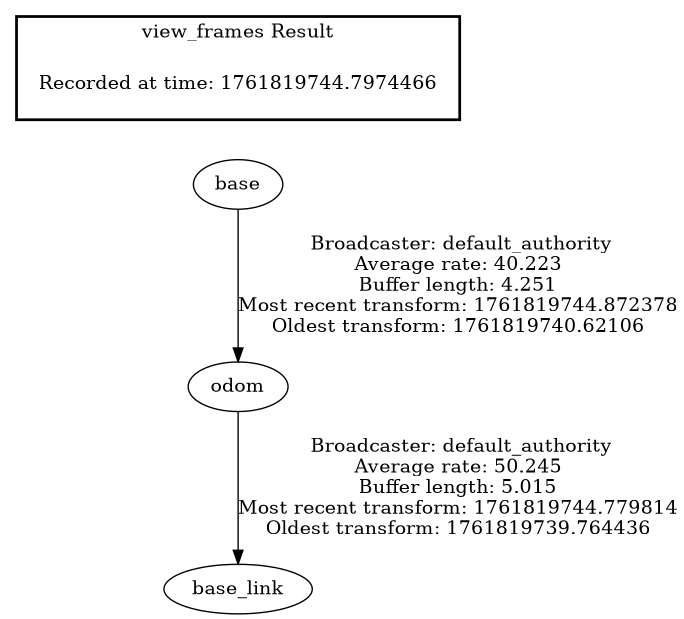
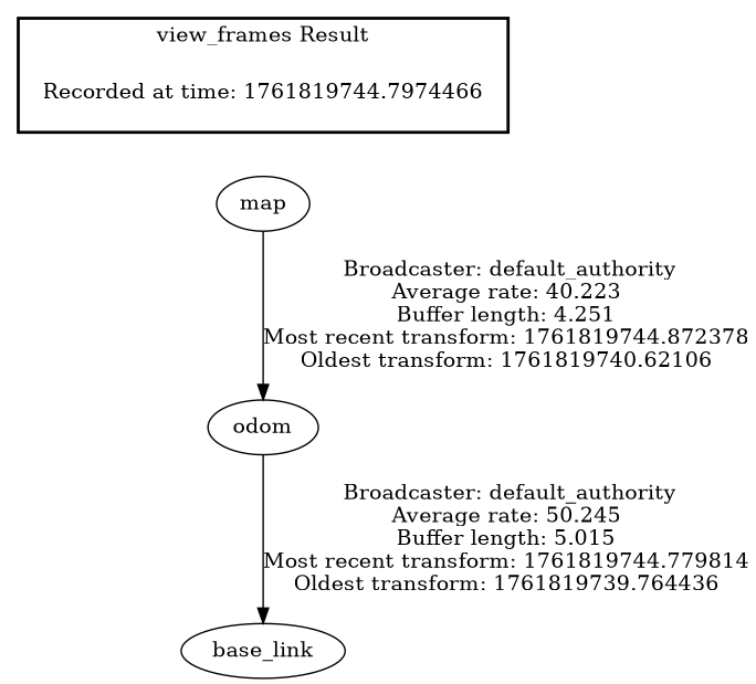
  digraph {
    n1 [label="Recorded at time: 1761819744.7974466" shape=plaintext]
-   map [label=base]
+   map
    odom
    base_link
    subgraph cluster_1 {
      color=black
      label="view_frames Result"
      style=bold
      n1
    }
    n1 -> map [style=invis]
    map -> odom [label=" Broadcaster: default_authority\nAverage rate: 40.223\nBuffer length: 4.251\nMost recent transform: 1761819744.872378\nOldest transform: 1761819740.62106\n"]
    odom -> base_link [label=" Broadcaster: default_authority\nAverage rate: 50.245\nBuffer length: 5.015\nMost recent transform: 1761819744.779814\nOldest transform: 1761819739.764436\n"]
  }
